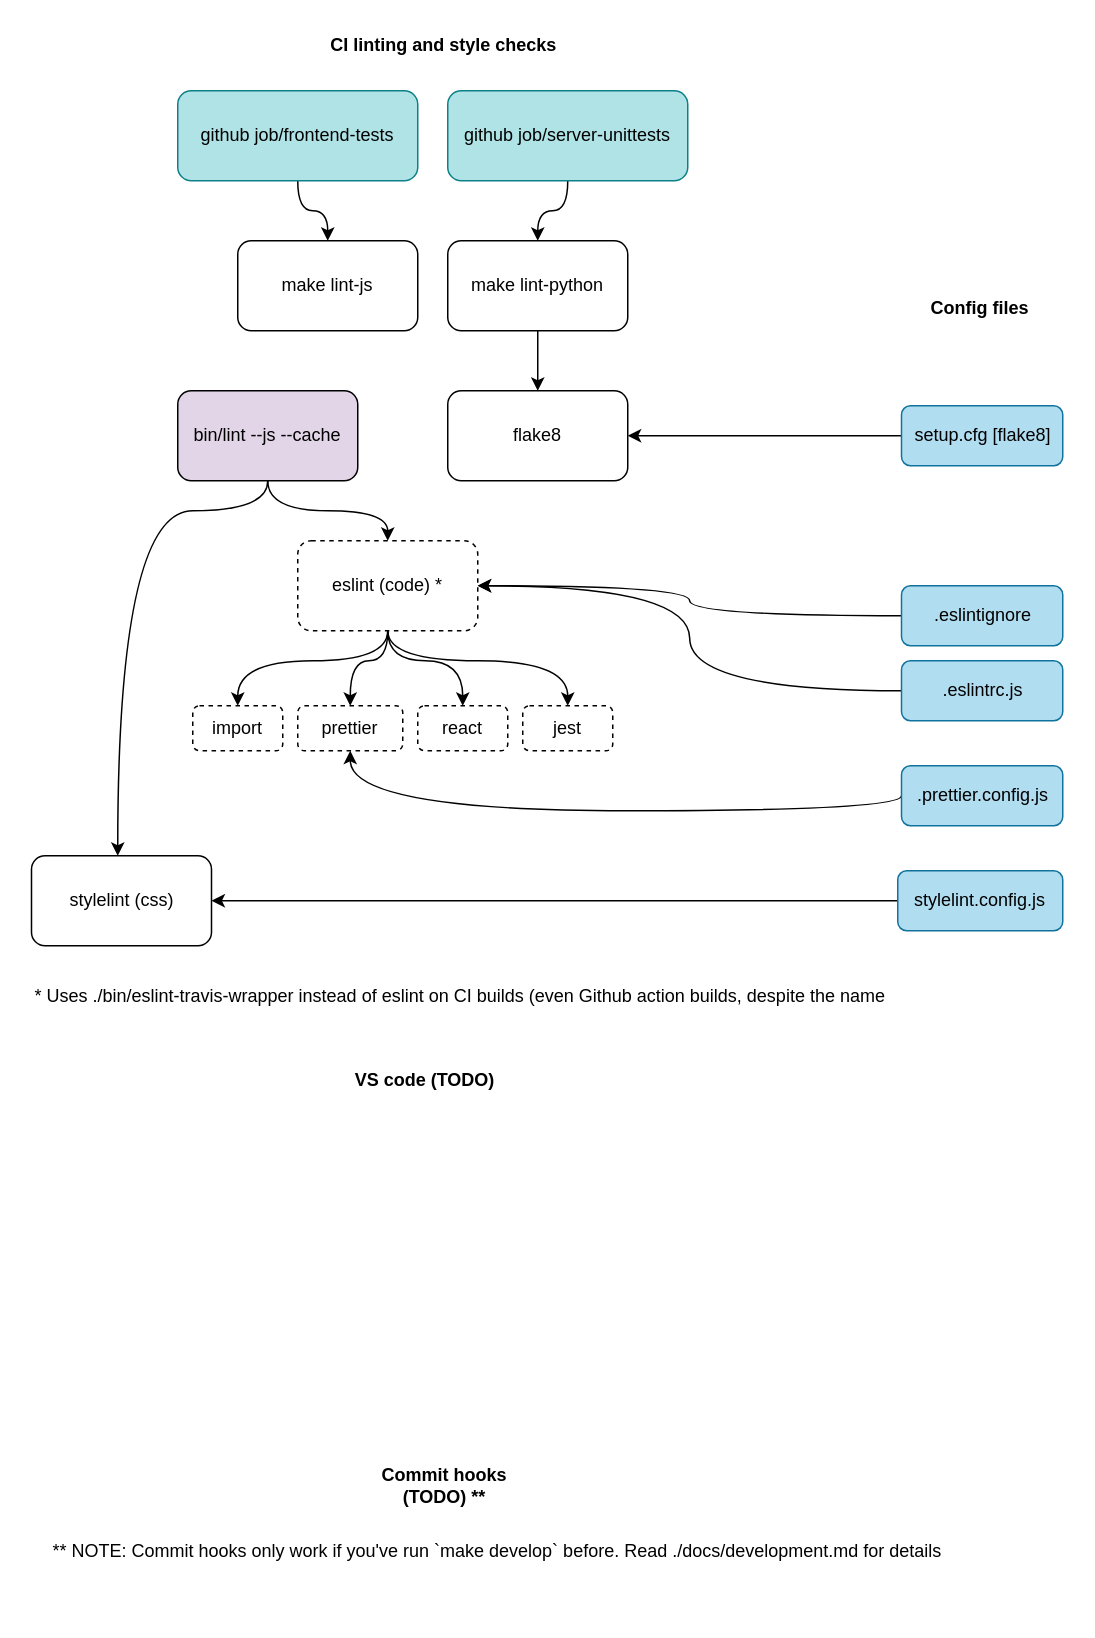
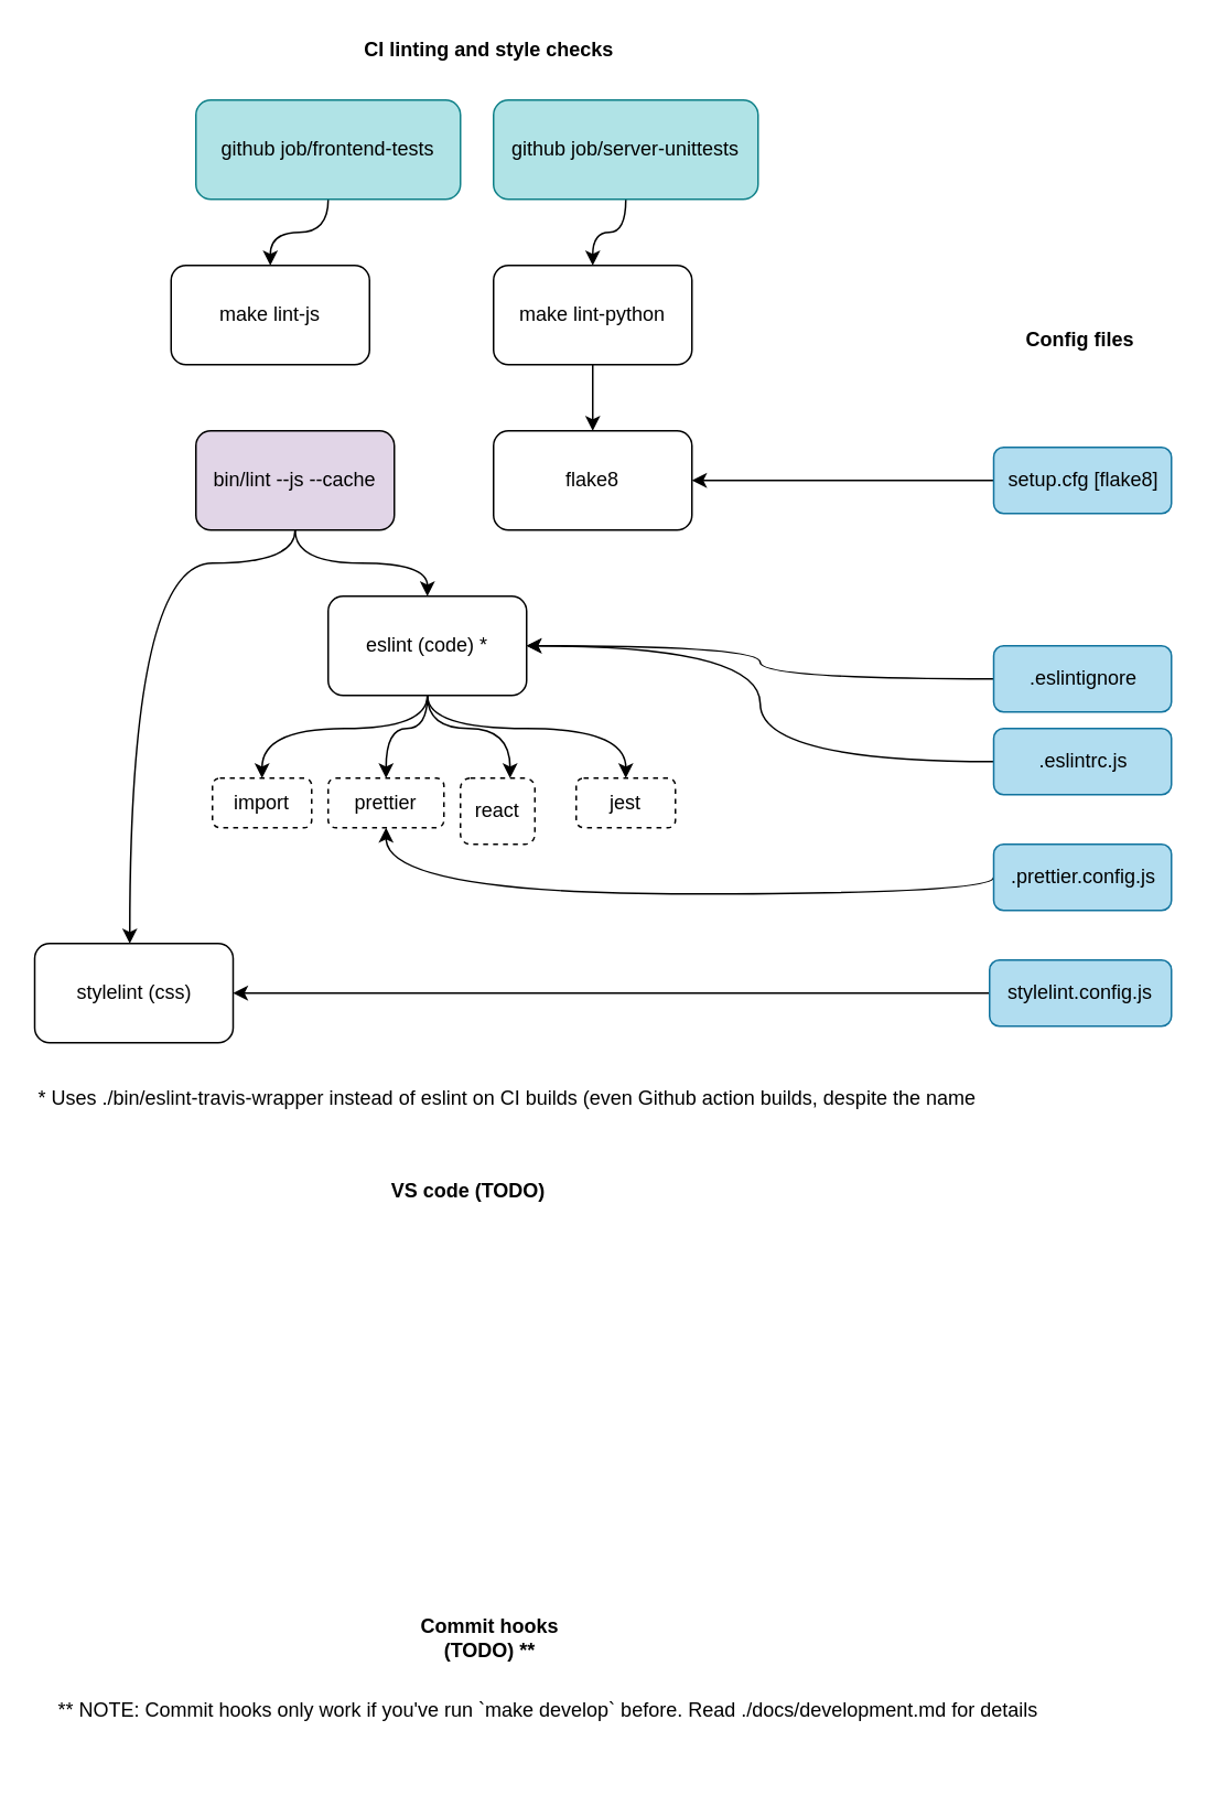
  <mxCell id="0" />
  <mxCell id="1" parent="0" />
- <mxCell id="2" value="make lint-js" style="whiteSpace=wrap;html=1;rounded=1;" vertex="1" parent="1"><mxGeometry x="158" y="160" width="120" height="60" as="geometry" /></mxCell>
+ <mxCell id="2" value="make lint-js" style="whiteSpace=wrap;html=1;rounded=1;" vertex="1" parent="1"><mxGeometry x="103" y="160" width="120" height="60" as="geometry" /></mxCell>
  <mxCell id="3" style="edgeStyle=orthogonalEdgeStyle;rounded=0;orthogonalLoop=1;jettySize=auto;html=1;entryX=0.5;entryY=0;entryDx=0;entryDy=0;curved=1;" edge="1" parent="1" source="4" target="8"><mxGeometry relative="1" as="geometry"><mxPoint x="388" y="260" as="targetPoint" /></mxGeometry></mxCell>
  <mxCell id="4" value="make lint-python" style="whiteSpace=wrap;html=1;rounded=1;" vertex="1" parent="1"><mxGeometry x="298" y="160" width="120" height="60" as="geometry" /></mxCell>
  <mxCell id="5" value="" style="edgeStyle=orthogonalEdgeStyle;rounded=0;orthogonalLoop=1;jettySize=auto;html=1;curved=1;" edge="1" parent="1" source="7" target="12"><mxGeometry relative="1" as="geometry"><Array as="points"><mxPoint x="178" y="340" /><mxPoint x="78" y="340" /></Array></mxGeometry></mxCell>
  <mxCell id="6" value="" style="edgeStyle=orthogonalEdgeStyle;rounded=0;orthogonalLoop=1;jettySize=auto;html=1;curved=1;" edge="1" parent="1" source="7" target="17"><mxGeometry relative="1" as="geometry" /></mxCell>
  <mxCell id="7" value="bin/lint --js --cache" style="whiteSpace=wrap;html=1;rounded=1;fillColor=#e1d5e7;" vertex="1" parent="1"><mxGeometry x="118" y="260" width="120" height="60" as="geometry" /></mxCell>
  <mxCell id="8" value="flake8" style="whiteSpace=wrap;html=1;rounded=1;" vertex="1" parent="1"><mxGeometry x="298" y="260" width="120" height="60" as="geometry" /></mxCell>
  <mxCell id="9" style="edgeStyle=orthogonalEdgeStyle;rounded=0;orthogonalLoop=1;jettySize=auto;html=1;entryX=1;entryY=0.5;entryDx=0;entryDy=0;curved=1;" edge="1" parent="1" source="10" target="8"><mxGeometry relative="1" as="geometry" /></mxCell>
  <mxCell id="10" value="setup.cfg [flake8]" style="whiteSpace=wrap;html=1;rounded=1;fillColor=#b1ddf0;strokeColor=#10739e;" vertex="1" parent="1"><mxGeometry x="600.5" y="270" width="107.5" height="40" as="geometry" /></mxCell>
  <mxCell id="11" value="Config files" style="text;html=1;strokeColor=none;fillColor=none;align=center;verticalAlign=middle;whiteSpace=wrap;fontStyle=1;rounded=1;" vertex="1" parent="1"><mxGeometry x="598" y="195" width="110" height="20" as="geometry" /></mxCell>
  <mxCell id="12" value="stylelint (css)" style="whiteSpace=wrap;html=1;rounded=1;" vertex="1" parent="1"><mxGeometry x="20.5" y="570" width="120" height="60" as="geometry" /></mxCell>
  <mxCell id="13" value="" style="edgeStyle=orthogonalEdgeStyle;rounded=0;orthogonalLoop=1;jettySize=auto;html=1;curved=1;" edge="1" parent="1" source="17" target="25"><mxGeometry relative="1" as="geometry"><Array as="points"><mxPoint x="258" y="440" /><mxPoint x="158" y="440" /></Array></mxGeometry></mxCell>
  <mxCell id="14" style="edgeStyle=orthogonalEdgeStyle;rounded=0;orthogonalLoop=1;jettySize=auto;html=1;curved=1;" edge="1" parent="1" source="17" target="26"><mxGeometry relative="1" as="geometry"><Array as="points"><mxPoint x="258" y="440" /><mxPoint x="233" y="440" /></Array></mxGeometry></mxCell>
  <mxCell id="15" style="edgeStyle=orthogonalEdgeStyle;rounded=0;orthogonalLoop=1;jettySize=auto;html=1;curved=1;" edge="1" parent="1" source="17" target="27"><mxGeometry relative="1" as="geometry"><Array as="points"><mxPoint x="258" y="440" /><mxPoint x="308" y="440" /></Array></mxGeometry></mxCell>
  <mxCell id="16" style="edgeStyle=orthogonalEdgeStyle;rounded=0;orthogonalLoop=1;jettySize=auto;html=1;curved=1;" edge="1" parent="1" source="17" target="28"><mxGeometry relative="1" as="geometry"><Array as="points"><mxPoint x="258" y="440" /><mxPoint x="378" y="440" /></Array></mxGeometry></mxCell>
- <mxCell id="17" value="&lt;div&gt;eslint (code) *&lt;br&gt;&lt;/div&gt;" style="whiteSpace=wrap;html=1;rounded=1;dashed=1;" vertex="1" parent="1"><mxGeometry x="198" y="360" width="120" height="60" as="geometry" /></mxCell>
+ <mxCell id="17" value="&lt;div&gt;eslint (code) *&lt;br&gt;&lt;/div&gt;" style="whiteSpace=wrap;html=1;rounded=1;" vertex="1" parent="1"><mxGeometry x="198" y="360" width="120" height="60" as="geometry" /></mxCell>
  <mxCell id="18" style="edgeStyle=orthogonalEdgeStyle;rounded=0;orthogonalLoop=1;jettySize=auto;html=1;entryX=1;entryY=0.5;entryDx=0;entryDy=0;curved=1;" edge="1" parent="1" source="19" target="17"><mxGeometry relative="1" as="geometry" /></mxCell>
  <mxCell id="19" value=".eslintignore" style="whiteSpace=wrap;html=1;rounded=1;fillColor=#b1ddf0;strokeColor=#10739e;" vertex="1" parent="1"><mxGeometry x="600.5" y="390" width="107.5" height="40" as="geometry" /></mxCell>
  <mxCell id="20" style="edgeStyle=orthogonalEdgeStyle;rounded=0;orthogonalLoop=1;jettySize=auto;html=1;curved=1;" edge="1" parent="1" source="21" target="12"><mxGeometry relative="1" as="geometry" /></mxCell>
  <mxCell id="21" value="stylelint.config.js" style="whiteSpace=wrap;html=1;rounded=1;fillColor=#b1ddf0;strokeColor=#10739e;" vertex="1" parent="1"><mxGeometry x="598" y="580" width="110" height="40" as="geometry" /></mxCell>
  <mxCell id="22" value="* Uses ./bin/eslint-travis-wrapper instead of eslint on CI builds (even Github action builds, despite the name" style="whiteSpace=wrap;html=1;align=left;verticalAlign=top;rounded=1;strokeColor=none;glass=0;" vertex="1" parent="1"><mxGeometry x="20.5" y="650" width="675" height="50" as="geometry" /></mxCell>
  <mxCell id="23" style="edgeStyle=orthogonalEdgeStyle;rounded=0;orthogonalLoop=1;jettySize=auto;html=1;entryX=1;entryY=0.5;entryDx=0;entryDy=0;curved=1;" edge="1" parent="1" source="24" target="17"><mxGeometry relative="1" as="geometry" /></mxCell>
  <mxCell id="24" value=".eslintrc.js" style="whiteSpace=wrap;html=1;rounded=1;fillColor=#b1ddf0;strokeColor=#10739e;" vertex="1" parent="1"><mxGeometry x="600.5" y="440" width="107.5" height="40" as="geometry" /></mxCell>
  <mxCell id="25" value="import" style="whiteSpace=wrap;html=1;dashed=1;rounded=1;" vertex="1" parent="1"><mxGeometry x="128" y="470" width="60" height="30" as="geometry" /></mxCell>
  <mxCell id="26" value="prettier" style="whiteSpace=wrap;html=1;dashed=1;rounded=1;" vertex="1" parent="1"><mxGeometry x="198" y="470" width="70" height="30" as="geometry" /></mxCell>
- <mxCell id="27" value="react" style="whiteSpace=wrap;html=1;dashed=1;rounded=1;" vertex="1" parent="1"><mxGeometry x="278" y="470" width="60" height="30" as="geometry" /></mxCell>
+ <mxCell id="27" value="react" style="whiteSpace=wrap;html=1;dashed=1;rounded=1;" vertex="1" parent="1"><mxGeometry x="278" y="470" width="45" height="40" as="geometry" /></mxCell>
  <mxCell id="28" value="jest" style="whiteSpace=wrap;html=1;dashed=1;rounded=1;" vertex="1" parent="1"><mxGeometry x="348" y="470" width="60" height="30" as="geometry" /></mxCell>
  <mxCell id="29" style="edgeStyle=orthogonalEdgeStyle;rounded=0;orthogonalLoop=1;jettySize=auto;html=1;entryX=0.5;entryY=1;entryDx=0;entryDy=0;curved=1;exitX=0;exitY=0.5;exitDx=0;exitDy=0;" edge="1" parent="1" source="30" target="26"><mxGeometry relative="1" as="geometry"><Array as="points"><mxPoint x="601" y="540" /><mxPoint x="233" y="540" /></Array></mxGeometry></mxCell>
  <mxCell id="30" value=".prettier.config.js" style="whiteSpace=wrap;html=1;rounded=1;fillColor=#b1ddf0;strokeColor=#10739e;" vertex="1" parent="1"><mxGeometry x="600.5" y="510" width="107.5" height="40" as="geometry" /></mxCell>
  <mxCell id="31" style="edgeStyle=orthogonalEdgeStyle;rounded=0;orthogonalLoop=1;jettySize=auto;html=1;entryX=0.5;entryY=0;entryDx=0;entryDy=0;curved=1;" edge="1" parent="1" source="32" target="4"><mxGeometry relative="1" as="geometry" /></mxCell>
  <mxCell id="32" value="github job/server-unittests" style="whiteSpace=wrap;html=1;rounded=1;fillColor=#b0e3e6;strokeColor=#0e8088;" vertex="1" parent="1"><mxGeometry x="298" y="60" width="160" height="60" as="geometry" /></mxCell>
  <mxCell id="33" style="edgeStyle=orthogonalEdgeStyle;rounded=0;orthogonalLoop=1;jettySize=auto;html=1;entryX=0.5;entryY=0;entryDx=0;entryDy=0;curved=1;" edge="1" parent="1" source="34" target="2"><mxGeometry relative="1" as="geometry" /></mxCell>
  <mxCell id="34" value="github job/frontend-tests" style="whiteSpace=wrap;html=1;rounded=1;fillColor=#b0e3e6;strokeColor=#0e8088;" vertex="1" parent="1"><mxGeometry x="118" y="60" width="160" height="60" as="geometry" /></mxCell>
  <mxCell id="35" value="CI linting and style checks" style="text;html=1;strokeColor=none;fillColor=none;align=center;verticalAlign=middle;whiteSpace=wrap;fontStyle=1;rounded=1;" vertex="1" parent="1"><mxGeometry x="218" y="20" width="155" height="20" as="geometry" /></mxCell>
  <mxCell id="36" value="VS code (TODO)" style="text;html=1;strokeColor=none;fillColor=none;align=center;verticalAlign=middle;whiteSpace=wrap;fontStyle=1;rounded=1;" vertex="1" parent="1"><mxGeometry x="228" y="710" width="110" height="20" as="geometry" /></mxCell>
  <mxCell id="37" value="Commit hooks (TODO) **" style="text;html=1;strokeColor=none;fillColor=none;align=center;verticalAlign=middle;whiteSpace=wrap;fontStyle=1;rounded=1;" vertex="1" parent="1"><mxGeometry x="240.5" y="980" width="110" height="20" as="geometry" /></mxCell>
  <mxCell id="38" value="** NOTE: Commit hooks only work if you've run `make develop` before. Read ./docs/development.md for details" style="whiteSpace=wrap;html=1;align=left;verticalAlign=top;rounded=1;strokeColor=none;glass=0;" vertex="1" parent="1"><mxGeometry x="33" y="1020" width="675" height="50" as="geometry" /></mxCell>
